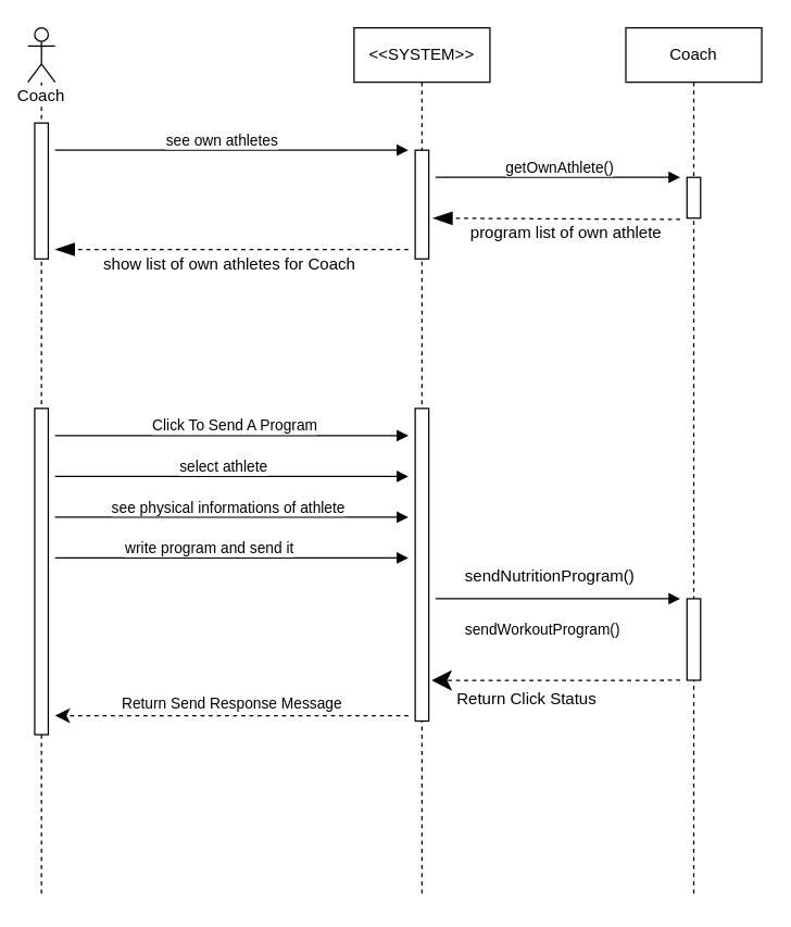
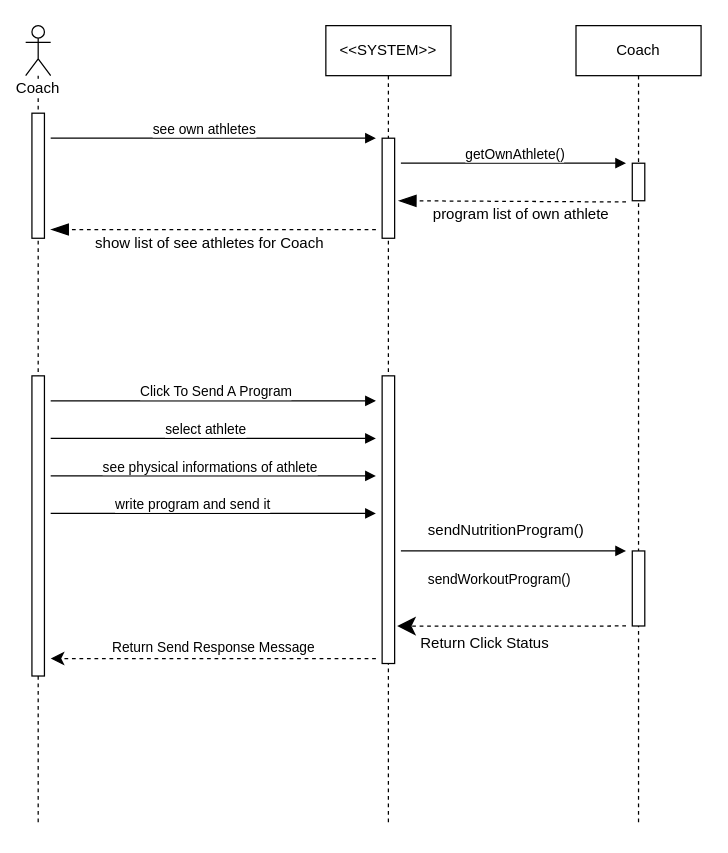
  <mxCell id="0" />
  <mxCell id="1" parent="0" />
  <mxCell id="2" value="Coach" style="shape=umlLifeline;participant=umlActor;perimeter=lifelinePerimeter;whiteSpace=wrap;html=1;container=1;collapsible=0;recursiveResize=0;verticalAlign=top;spacingTop=36;labelBackgroundColor=#ffffff;outlineConnect=0;" parent="1" vertex="1"><mxGeometry x="20" y="20" width="20" height="640" as="geometry" /></mxCell>
  <mxCell id="3" value="" style="html=1;points=[];perimeter=orthogonalPerimeter;" parent="2" vertex="1"><mxGeometry x="5" y="70" width="10" height="100" as="geometry" /></mxCell>
  <mxCell id="4" value="" style="html=1;points=[];perimeter=orthogonalPerimeter;" parent="2" vertex="1"><mxGeometry x="5" y="280" width="10" height="240" as="geometry" /></mxCell>
  <mxCell id="5" value="&amp;lt;&amp;lt;SYSTEM&amp;gt;&amp;gt;" style="shape=umlLifeline;perimeter=lifelinePerimeter;whiteSpace=wrap;html=1;container=1;collapsible=0;recursiveResize=0;outlineConnect=0;" parent="1" vertex="1"><mxGeometry x="260" y="20" width="100" height="640" as="geometry" /></mxCell>
  <mxCell id="6" value="" style="html=1;points=[];perimeter=orthogonalPerimeter;" parent="5" vertex="1"><mxGeometry x="45" y="90" width="10" height="80" as="geometry" /></mxCell>
  <mxCell id="7" value="" style="html=1;points=[];perimeter=orthogonalPerimeter;" parent="5" vertex="1"><mxGeometry x="45" y="280" width="10" height="230" as="geometry" /></mxCell>
  <mxCell id="8" value="Coach" style="shape=umlLifeline;perimeter=lifelinePerimeter;whiteSpace=wrap;html=1;container=1;collapsible=0;recursiveResize=0;outlineConnect=0;" parent="1" vertex="1"><mxGeometry x="460" y="20" width="100" height="640" as="geometry" /></mxCell>
  <mxCell id="9" value="" style="html=1;points=[];perimeter=orthogonalPerimeter;" parent="8" vertex="1"><mxGeometry x="45" y="110" width="10" height="30" as="geometry" /></mxCell>
  <mxCell id="10" value="" style="html=1;points=[];perimeter=orthogonalPerimeter;" parent="8" vertex="1"><mxGeometry x="45" y="420" width="10" height="60" as="geometry" /></mxCell>
  <mxCell id="11" value="see own athletes" style="endArrow=block;endFill=1;html=1;edgeStyle=orthogonalEdgeStyle;align=left;verticalAlign=top;" parent="1" edge="1"><mxGeometry x="-0.385" y="20" relative="1" as="geometry"><mxPoint x="40" y="110" as="sourcePoint" /><mxPoint x="300" y="110" as="targetPoint" /><mxPoint as="offset" /></mxGeometry></mxCell>
  <mxCell id="12" value="getOwnAthlete()" style="endArrow=block;endFill=1;html=1;edgeStyle=orthogonalEdgeStyle;align=left;verticalAlign=top;" parent="1" edge="1"><mxGeometry x="-0.444" y="20" relative="1" as="geometry"><mxPoint x="320" y="130" as="sourcePoint" /><mxPoint x="500" y="130" as="targetPoint" /><mxPoint as="offset" /></mxGeometry></mxCell>
  <mxCell id="13" value="" style="endArrow=blockThin;dashed=1;endFill=1;endSize=12;html=1;" parent="1" edge="1"><mxGeometry width="160" relative="1" as="geometry"><mxPoint x="500" y="161" as="sourcePoint" /><mxPoint x="318" y="160" as="targetPoint" /></mxGeometry></mxCell>
  <mxCell id="14" value="program list of own athletes" style="text;strokeColor=none;fillColor=none;align=left;verticalAlign=top;spacingLeft=4;spacingRight=4;overflow=hidden;rotatable=0;points=[[0,0.5],[1,0.5]];portConstraint=eastwest;" parent="1" vertex="1"><mxGeometry x="340" y="157" width="150" height="26" as="geometry" /></mxCell>
  <mxCell id="15" value="" style="endArrow=blockThin;dashed=1;endFill=1;endSize=12;html=1;" parent="1" edge="1"><mxGeometry width="160" relative="1" as="geometry"><mxPoint x="300" y="183" as="sourcePoint" /><mxPoint x="40" y="183" as="targetPoint" /></mxGeometry></mxCell>
- <mxCell id="16" value="show list of own athletes for Coach" style="text;strokeColor=none;fillColor=none;align=left;verticalAlign=top;spacingLeft=4;spacingRight=4;overflow=hidden;rotatable=0;points=[[0,0.5],[1,0.5]];portConstraint=eastwest;" parent="1" vertex="1"><mxGeometry x="70" y="180" width="200" height="26" as="geometry" /></mxCell>
+ <mxCell id="16" value="show list of see athletes for Coach" style="text;strokeColor=none;fillColor=none;align=left;verticalAlign=top;spacingLeft=4;spacingRight=4;overflow=hidden;rotatable=0;points=[[0,0.5],[1,0.5]];portConstraint=eastwest;" parent="1" vertex="1"><mxGeometry x="70" y="180" width="200" height="26" as="geometry" /></mxCell>
  <mxCell id="17" value="Click To Send A Program" style="endArrow=block;endFill=1;html=1;edgeStyle=orthogonalEdgeStyle;align=left;verticalAlign=top;" parent="1" edge="1"><mxGeometry x="-0.462" y="20" relative="1" as="geometry"><mxPoint x="40" y="320" as="sourcePoint" /><mxPoint x="300" y="320" as="targetPoint" /><mxPoint as="offset" /></mxGeometry></mxCell>
  <mxCell id="18" value="select athlete" style="endArrow=block;endFill=1;html=1;edgeStyle=orthogonalEdgeStyle;align=left;verticalAlign=top;" parent="1" edge="1"><mxGeometry x="-0.308" y="20" relative="1" as="geometry"><mxPoint x="40" y="350" as="sourcePoint" /><mxPoint x="300" y="350" as="targetPoint" /><mxPoint as="offset" /></mxGeometry></mxCell>
  <mxCell id="19" value="see physical informations of athlete" style="endArrow=block;endFill=1;html=1;edgeStyle=orthogonalEdgeStyle;align=left;verticalAlign=top;" parent="1" edge="1"><mxGeometry x="-0.692" y="20" relative="1" as="geometry"><mxPoint x="40" y="380" as="sourcePoint" /><mxPoint x="300" y="380" as="targetPoint" /><mxPoint as="offset" /></mxGeometry></mxCell>
  <mxCell id="20" value="write program and send it" style="endArrow=block;endFill=1;html=1;edgeStyle=orthogonalEdgeStyle;align=left;verticalAlign=top;" parent="1" edge="1"><mxGeometry x="-0.615" y="20" relative="1" as="geometry"><mxPoint x="40" y="410" as="sourcePoint" /><mxPoint x="300" y="410" as="targetPoint" /><mxPoint as="offset" /></mxGeometry></mxCell>
  <mxCell id="21" value="sendWorkoutProgram()" style="endArrow=block;endFill=1;html=1;edgeStyle=orthogonalEdgeStyle;align=left;verticalAlign=top;" parent="1" edge="1"><mxGeometry x="-0.778" y="-10" relative="1" as="geometry"><mxPoint x="320" y="440" as="sourcePoint" /><mxPoint x="500" y="440" as="targetPoint" /><mxPoint as="offset" /></mxGeometry></mxCell>
  <mxCell id="22" value="" style="endArrow=classic;dashed=1;endFill=1;endSize=12;html=1;entryX=1.2;entryY=0.87;entryDx=0;entryDy=0;entryPerimeter=0;" parent="1" target="7" edge="1"><mxGeometry width="160" relative="1" as="geometry"><mxPoint x="500" y="500" as="sourcePoint" /><mxPoint x="360" y="500" as="targetPoint" /></mxGeometry></mxCell>
  <mxCell id="23" value="Return Click Status" style="text;strokeColor=none;fillColor=none;align=left;verticalAlign=top;spacingLeft=4;spacingRight=4;overflow=hidden;rotatable=0;points=[[0,0.5],[1,0.5]];portConstraint=eastwest;" parent="1" vertex="1"><mxGeometry x="330" y="500" width="140" height="26" as="geometry" /></mxCell>
  <mxCell id="24" value="Return Send Response Message" style="html=1;verticalAlign=bottom;endArrow=classic;dashed=1;endSize=8;endFill=1;" parent="1" edge="1"><mxGeometry relative="1" as="geometry"><mxPoint x="300" y="526" as="sourcePoint" /><mxPoint x="40" y="526" as="targetPoint" /></mxGeometry></mxCell>
  <mxCell id="25" value="sendNutritionProgram()" style="text;html=1;" vertex="1" parent="1"><mxGeometry x="340" y="410" width="150" height="30" as="geometry" /></mxCell>
